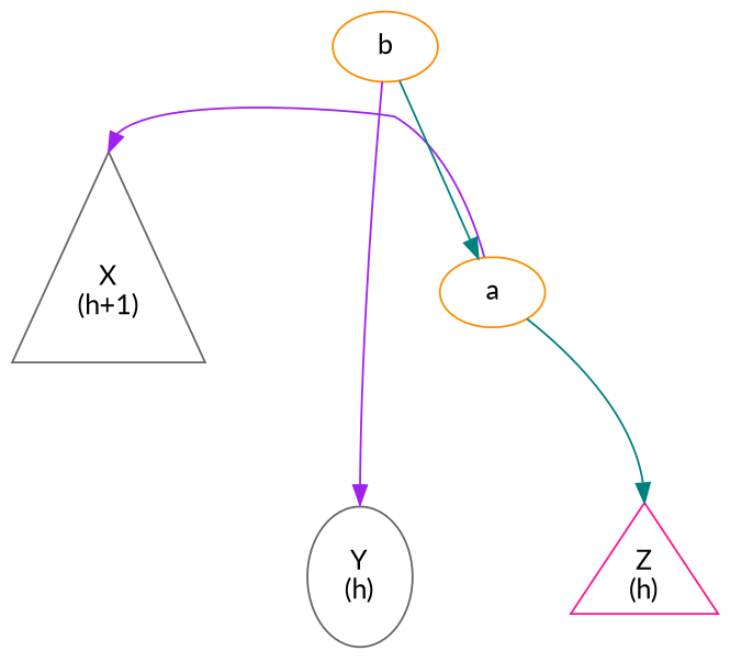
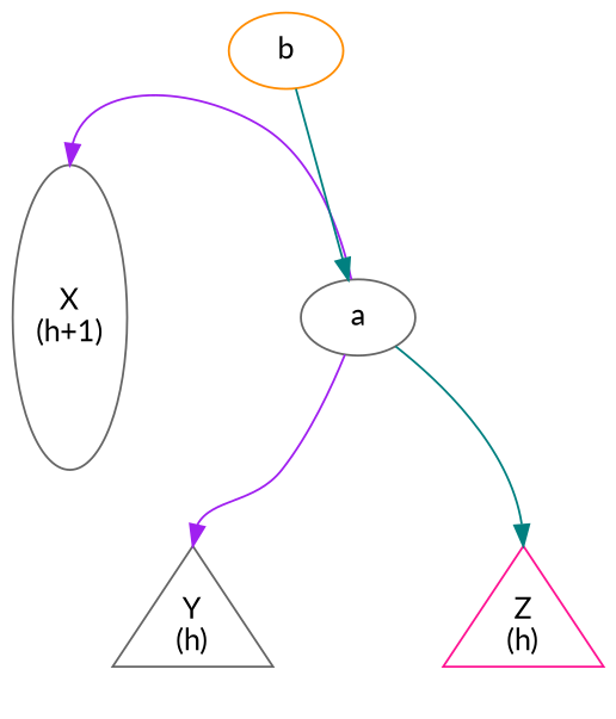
  digraph {
    fontname=Lato
    node [fontname=Lato]
    edge [fontname=Lato style=invis]
-   n1 [color=gray40 height=2 label="X\n(h+1)" shape=triangle]
+   n1 [color=gray40 height=2 label="X\n(h+1)" shape=ellipse]
    mb [style=invis width=0.1]
-   a [color=darkorange]
-   n4 [color=gray40 height=1 label="Y\n(h)" shape=ellipse]
+   a [color=gray40]
+   n4 [color=gray40 height=1 label="Y\n(h)" shape=triangle]
    ma [style=invis width=0.1]
    n6 [color=deeppink height=1 label="Z\n(h)" shape=triangle]
    b [color=darkorange]
    subgraph sub_1 {
      rank=same
      n1
      mb
      a
    }
    subgraph sub_2 {
      rank=same
      n4
      ma
      n6
    }
    n1 -> mb
    mb -> a
    a -> n1 [color=purple headport=n style=""]
-   b -> n4 [color=purple headport=n style=""]
+   a -> n4 [color=purple headport=n style=""]
    a -> ma
    a -> n6 [color=teal headport=n style=""]
    n4 -> ma
    ma -> n6
    b -> mb
    b -> a [color=teal style=""]
  }
